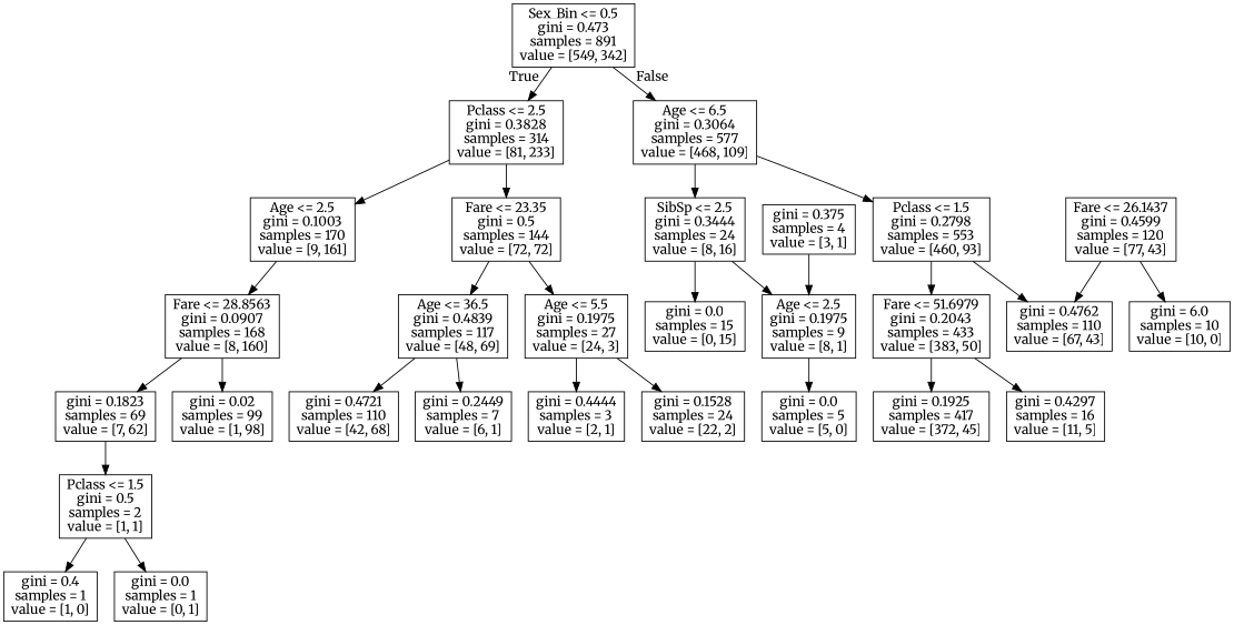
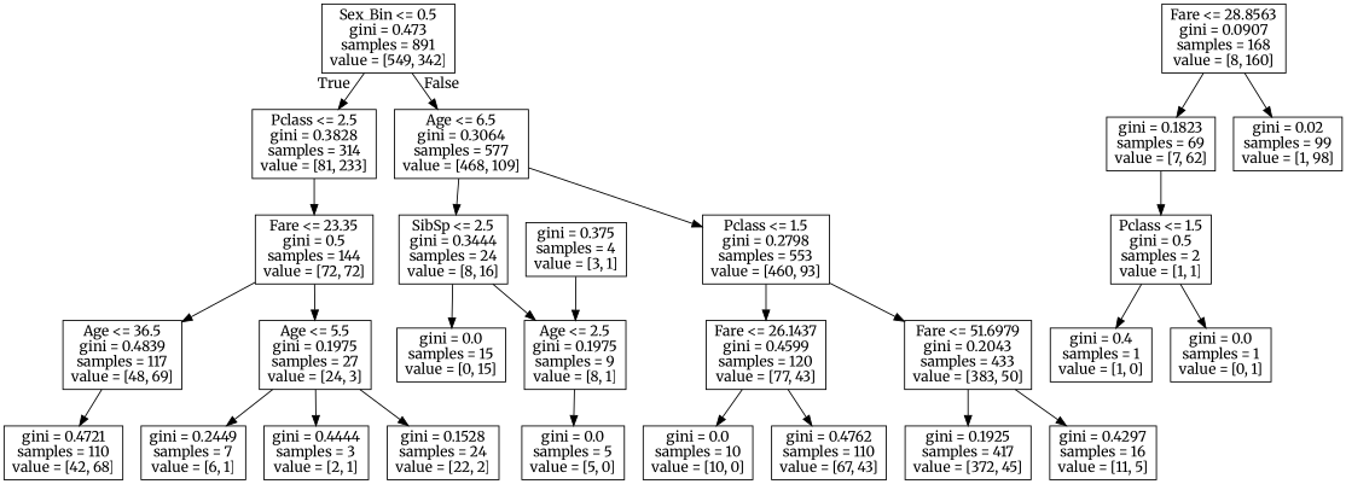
  digraph {
    fontname=Merriweather
    node [fontname=Merriweather shape=box]
    edge [fontname=Merriweather]
    n1 [label="Sex_Bin <= 0.5\ngini = 0.473\nsamples = 891\nvalue = [549, 342]"]
    n2 [label="Pclass <= 2.5\ngini = 0.3828\nsamples = 314\nvalue = [81, 233]"]
    n3 [label="Age <= 6.5\ngini = 0.3064\nsamples = 577\nvalue = [468, 109]"]
-   n4 [label="Age <= 2.5\ngini = 0.1003\nsamples = 170\nvalue = [9, 161]"]
    n5 [label="Fare <= 23.35\ngini = 0.5\nsamples = 144\nvalue = [72, 72]"]
    n6 [label="SibSp <= 2.5\ngini = 0.3444\nsamples = 24\nvalue = [8, 16]"]
    n7 [label="Pclass <= 1.5\ngini = 0.2798\nsamples = 553\nvalue = [460, 93]"]
    n8 [label="Fare <= 28.8563\ngini = 0.0907\nsamples = 168\nvalue = [8, 160]"]
    n9 [label="Age <= 36.5\ngini = 0.4839\nsamples = 117\nvalue = [48, 69]"]
    n10 [label="Age <= 5.5\ngini = 0.1975\nsamples = 27\nvalue = [24, 3]"]
    n11 [label="Pclass <= 1.5\ngini = 0.5\nsamples = 2\nvalue = [1, 1]"]
    n12 [label="gini = 0.4\nsamples = 1\nvalue = [1, 0]"]
    n13 [label="gini = 0.0\nsamples = 1\nvalue = [0, 1]"]
    n14 [label="gini = 0.1823\nsamples = 69\nvalue = [7, 62]"]
    n15 [label="gini = 0.02\nsamples = 99\nvalue = [1, 98]"]
    n16 [label="gini = 0.4721\nsamples = 110\nvalue = [42, 68]"]
    n17 [label="gini = 0.2449\nsamples = 7\nvalue = [6, 1]"]
    n18 [label="gini = 0.4444\nsamples = 3\nvalue = [2, 1]"]
    n19 [label="gini = 0.1528\nsamples = 24\nvalue = [22, 2]"]
    n20 [label="gini = 0.0\nsamples = 15\nvalue = [0, 15]"]
    n21 [label="Age <= 2.5\ngini = 0.1975\nsamples = 9\nvalue = [8, 1]"]
    n22 [label="Fare <= 26.1437\ngini = 0.4599\nsamples = 120\nvalue = [77, 43]"]
    n23 [label="Fare <= 51.6979\ngini = 0.2043\nsamples = 433\nvalue = [383, 50]"]
    n24 [label="gini = 0.0\nsamples = 5\nvalue = [5, 0]"]
    n25 [label="gini = 0.375\nsamples = 4\nvalue = [3, 1]"]
-   n26 [label="gini = 6.0\nsamples = 10\nvalue = [10, 0]"]
+   n26 [label="gini = 0.0\nsamples = 10\nvalue = [10, 0]"]
    n27 [label="gini = 0.4762\nsamples = 110\nvalue = [67, 43]"]
    n28 [label="gini = 0.1925\nsamples = 417\nvalue = [372, 45]"]
    n29 [label="gini = 0.4297\nsamples = 16\nvalue = [11, 5]"]
    n1 -> n2 [headlabel=True labelangle=45 labeldistance=2.5]
    n1 -> n3 [headlabel=False labelangle=-45 labeldistance=2.5]
-   n2 -> n4
    n2 -> n5
    n3 -> n6
    n3 -> n7
-   n4 -> n8
    n5 -> n9
    n5 -> n10
    n6 -> n20
    n6 -> n21
-   n7 -> n27
+   n7 -> n22
    n7 -> n23
    n8 -> n14
    n8 -> n15
    n9 -> n16
-   n9 -> n17
+   n10 -> n17
    n10 -> n18
    n10 -> n19
    n11 -> n12
    n11 -> n13
    n14 -> n11
    n21 -> n24
    n22 -> n26
    n22 -> n27
    n23 -> n28
    n23 -> n29
    n25 -> n21
  }
